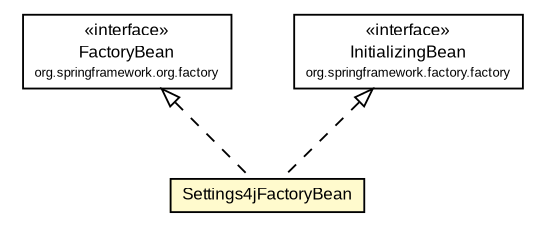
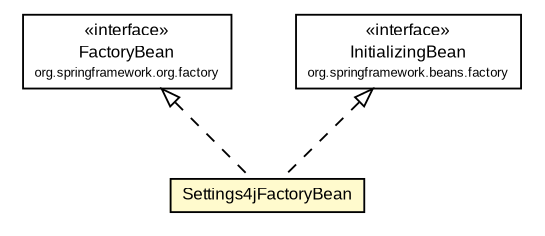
  digraph {
    fontname="Liberation Sans"
    node [fontcolor=black fontname="Liberation Sans" fontsize=9.0 shape=plaintext]
    edge [arrowtail=empty dir=back fontname="Liberation Sans" fontsize=10 headport=p labelfontname=arial labelfontsize=10 style=dashed tailport=p]
    n1 [label=<<table border="0" cellborder="1" cellspacing="0" cellpadding="2" port="p" bgcolor="lemonChiffon" href="./Settings4jFactoryBean.html"> 		<tr><td><table border="0" cellspacing="0" cellpadding="1"> 			<tr><td> Settings4jFactoryBean </td></tr> 		</table></td></tr> 		</table>>]
    n2 [label=<<table border="0" cellborder="1" cellspacing="0" cellpadding="2" port="p"> 		<tr><td><table border="0" cellspacing="0" cellpadding="1"> 			<tr><td> &laquo;interface&raquo; </td></tr> 			<tr><td> FactoryBean </td></tr> 			<tr><td><font point-size="7.0"> org.springframework.org.factory </font></td></tr> 		</table></td></tr> 		</table>>]
-   n3 [label=<<table border="0" cellborder="1" cellspacing="0" cellpadding="2" port="p"> 		<tr><td><table border="0" cellspacing="0" cellpadding="1"> 			<tr><td> &laquo;interface&raquo; </td></tr> 			<tr><td> InitializingBean </td></tr> 			<tr><td><font point-size="7.0"> org.springframework.factory.factory </font></td></tr> 		</table></td></tr> 		</table>>]
+   n3 [label=<<table border="0" cellborder="1" cellspacing="0" cellpadding="2" port="p"> 		<tr><td><table border="0" cellspacing="0" cellpadding="1"> 			<tr><td> &laquo;interface&raquo; </td></tr> 			<tr><td> InitializingBean </td></tr> 			<tr><td><font point-size="7.0"> org.springframework.beans.factory </font></td></tr> 		</table></td></tr> 		</table>>]
    n2 -> n1
    n3 -> n1
  }
